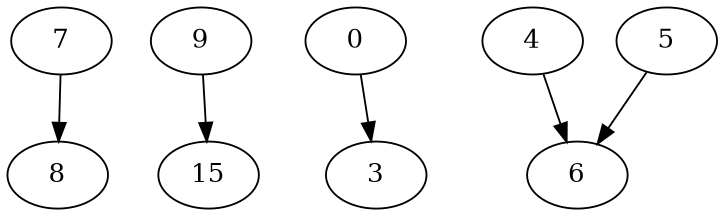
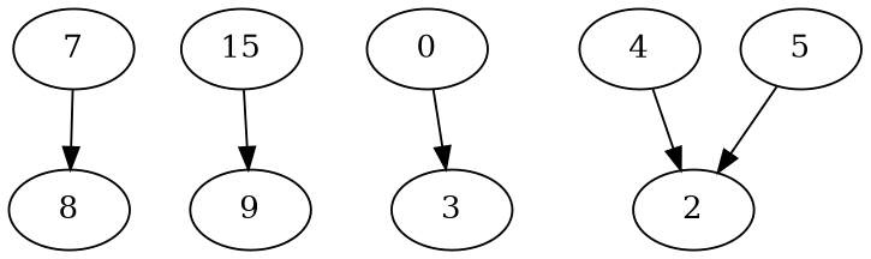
  strict digraph {
    fontname="DejaVu Serif"
    node [fontname="DejaVu Serif" weight=0]
    edge [fontname="DejaVu Serif" weight=0]
    7
    8
    n3 [label=15]
    9
    n5 [label=0]
    3
    4
-   6
+   6 [label=2]
    5
    7 -> 8
-   9 -> n3
+   n3 -> 9
    n5 -> 3
    4 -> 6
    5 -> 6
  }
